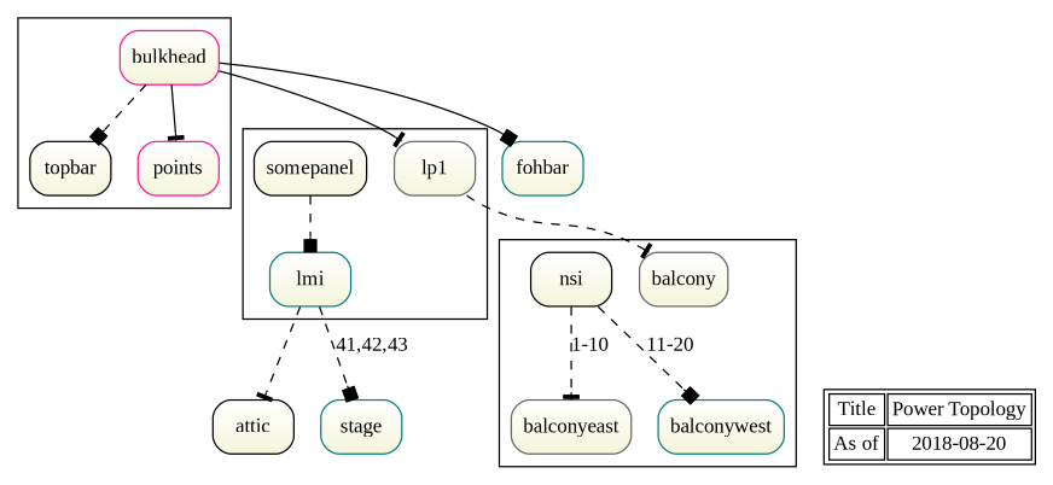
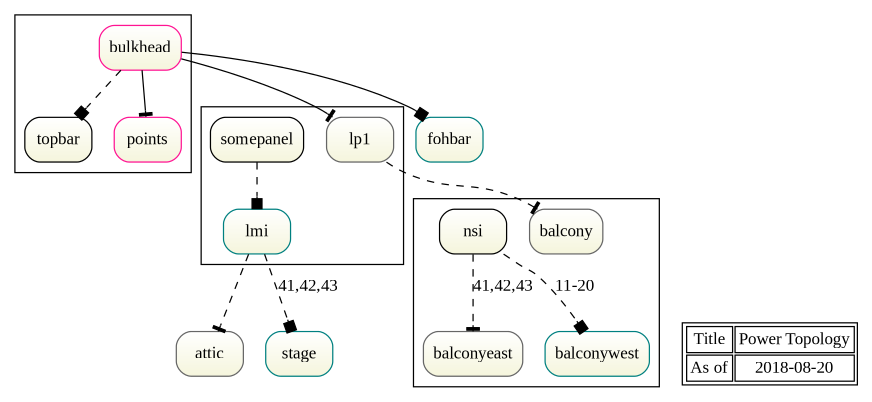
  digraph {
    fontname="Liberation Serif"
    fontsize=10
    rankdir=TB
    node [color=black fillcolor="white:beige" fontname="Liberation Serif" gradientangle=270 shape=Mrecord style=filled]
    edge [arrowhead=box fontname="Liberation Serif" style=dashed]
-   attic
+   attic [color=gray40]
    n2 [fillcolor=white label=<<table> <tr><td>Title</td>     <td>Power Topology</td> </tr>     <tr><td>As of</td>     <td>2018-08-20</td> </tr> </table>> shape=plaintext color=""]
    somepanel
    lmi [color=teal]
    lp1 [color=gray40]
    balcony [color=gray40]
    nsi
    balconyeast [color=gray40]
    balconywest [color=teal]
    bulkhead [color=deeppink]
    topbar
    points [color=deeppink]
    stage [color=teal]
    fohbar [color=teal]
    subgraph sub_1 {
      rank=same
      attic
      n2
    }
    subgraph cluster_2 {
      somepanel
      lmi
      lp1
    }
    subgraph cluster_3 {
      balcony
      nsi
      balconyeast
      balconywest
    }
    subgraph cluster_4 {
      bulkhead
      topbar
      points
    }
    somepanel -> lmi
    lmi -> attic [arrowhead=tee]
    lmi -> stage [label="41,42,43"]
    lp1 -> balcony [arrowhead=tee]
-   nsi -> balconyeast [arrowhead=tee label="1-10"]
+   nsi -> balconyeast [arrowhead=tee label="41,42,43"]
    nsi -> balconywest [label="11-20"]
    bulkhead -> lp1 [arrowhead=tee style=solid]
    bulkhead -> topbar
    bulkhead -> points [arrowhead=tee style=solid]
    bulkhead -> fohbar [style=solid]
  }
